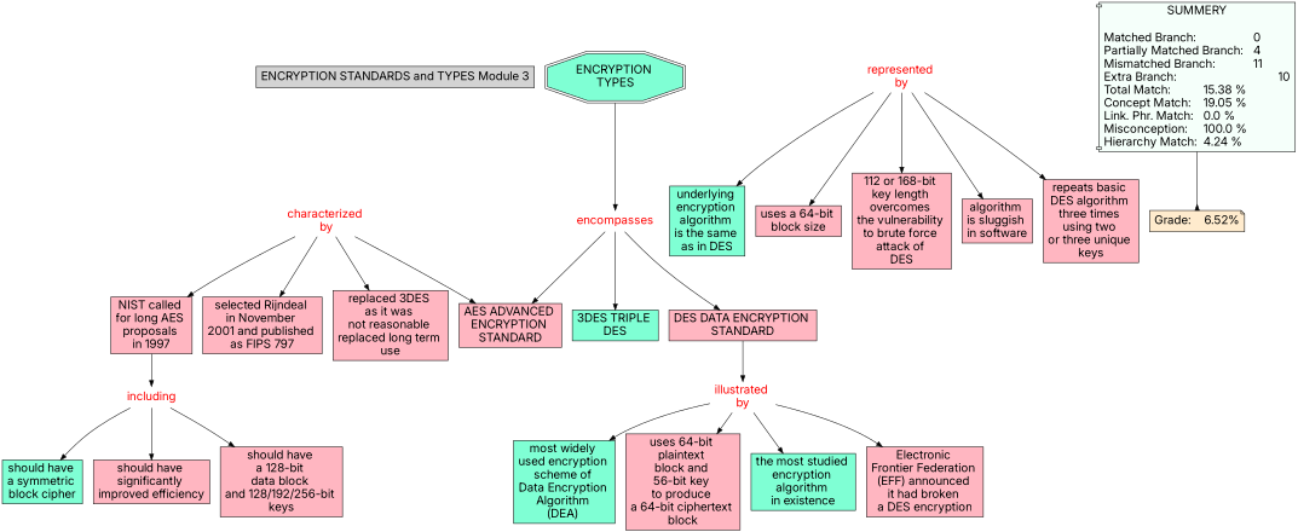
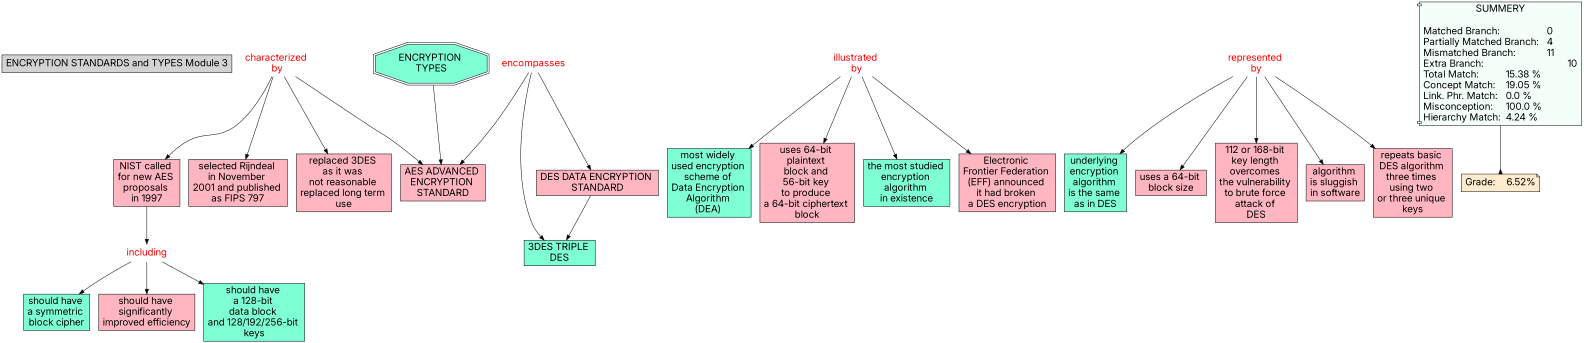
  digraph {
    fontname=Inter
    node [Gsplines=true fontname=Inter fontsize=20 shape=rect style=filled fillcolor="#FFB6C1"]
    edge [constraint=true fontname=Inter]
    n1 [label="ENCRYPTION STANDARDS and TYPES Module 3" fillcolor=""]
    n2 [fontcolor=red label="characterized \nby" shape=none style="" fillcolor=""]
-   n3 [label="NIST called \nfor long AES \nproposals \nin 1997"]
+   n3 [label="NIST called \nfor new AES \nproposals \nin 1997"]
    n4 [label="selected Rijndeal \nin November \n2001 and published \nas FIPS 797\n"]
    n5 [label="replaced 3DES \nas it was \nnot reasonable \nreplaced long term \nuse"]
    n6 [label="AES ADVANCED \nENCRYPTION \nSTANDARD"]
    n7 [fontcolor=red label=including shape=none style="" fillcolor=""]
    n8 [fillcolor=aquamarine label="should have \na symmetric \nblock cipher\n"]
    n9 [label="should have \nsignificantly \nimproved efficiency\n"]
-   n10 [label="should have \na 128-bit \ndata block \nand 128/192/256-bit \nkeys"]
+   n10 [fillcolor=aquamarine label="should have \na 128-bit \ndata block \nand 128/192/256-bit \nkeys"]
    n11 [fontcolor=red label="illustrated \nby" shape=none style="" fillcolor=""]
    n12 [fillcolor=aquamarine label="most widely \nused encryption \nscheme of \nData Encryption \nAlgorithm \n(DEA) "]
    n13 [label="uses 64-bit \nplaintext \nblock and \n56-bit key \nto produce \na 64-bit ciphertext \nblock"]
    n14 [fillcolor=aquamarine label="the most studied \nencryption \nalgorithm \nin existence\n"]
    n15 [label="Electronic \nFrontier Federation \n(EFF) announced \nit had broken \na DES encryption\n"]
    n16 [fontcolor=red label=encompasses shape=none style="" fillcolor=""]
    n17 [fillcolor=aquamarine label="3DES TRIPLE \nDES"]
    n18 [label="DES DATA ENCRYPTION \nSTANDARD"]
    n19 [fontcolor=red label="represented \nby" shape=none style="" fillcolor=""]
    n20 [fillcolor=aquamarine label="underlying \nencryption \nalgorithm \nis the same \nas in DES"]
    n21 [label="uses a 64-bit \nblock size\n"]
    n22 [label="112 or 168-bit \nkey length \novercomes \nthe vulnerability \nto brute force \nattack of \nDES"]
    n23 [label="algorithm \nis sluggish \nin software\n"]
    n24 [label="repeats basic \nDES algorithm \nthree times \nusing two \nor three unique \nkeys"]
    n25 [fillcolor=aquamarine label="ENCRYPTION \nTYPES" shape=doubleoctagon]
    n26 [fillcolor="#F5FFFA" label="SUMMERY\n\nMatched Branch:			0\lPartially Matched Branch:	4\lMismatched Branch:		11\lExtra Branch:				10\lTotal Match:		15.38 %\lConcept Match:	19.05 %\lLink. Phr. Match:	0.0 %\lMisconception:	100.0 %\lHierarchy Match:	4.24 %\l" shape=component]
    n27 [fillcolor="#FFEBCD" label="Grade:	6.52%" shape=note]
    n2 -> n3
    n2 -> n4
    n2 -> n5
    n2 -> n6
    n3 -> n7
    n7 -> n8
    n7 -> n9
    n7 -> n10
    n11 -> n12
    n11 -> n13
    n11 -> n14
    n11 -> n15
    n16 -> n6
    n16 -> n17
    n16 -> n18
-   n18 -> n11
+   n18 -> n17
    n19 -> n20
    n19 -> n21
    n19 -> n22
    n19 -> n23
    n19 -> n24
-   n25 -> n16
+   n25 -> n6
    n26 -> n27 [arrowhead=inv color=black]
  }
